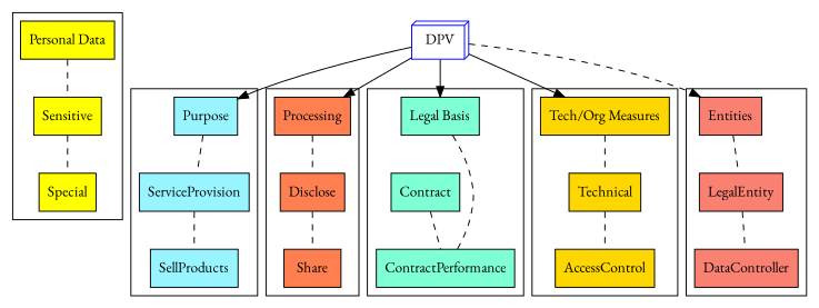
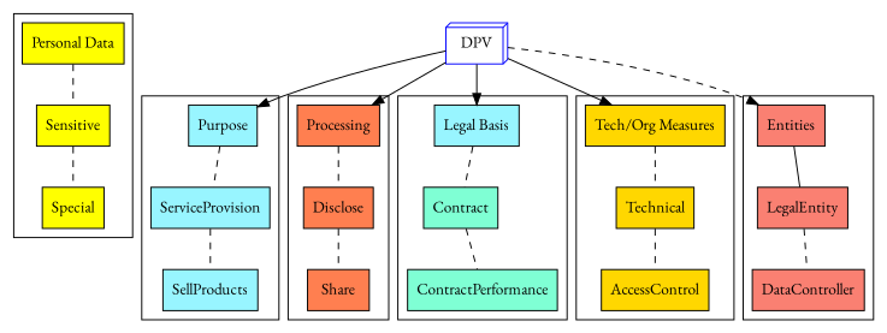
  digraph {
    fontname="EB Garamond"
    node [fillcolor=yellow fontname="EB Garamond" shape=box style=filled]
    edge [arrowhead=none fontname="EB Garamond" style=dashed]
    n1 [label="Personal Data"]
    Sensitive
    Special
    n4 [fillcolor=cadetblue1 label=Purpose]
    ServiceProvision [fillcolor=cadetblue1]
    SellProducts [fillcolor=cadetblue1]
    Processing [fillcolor=coral]
    Disclose [fillcolor=coral]
    Share [fillcolor=coral]
-   n10 [fillcolor=aquamarine label="Legal Basis"]
+   n10 [fillcolor=cadetblue1 label="Legal Basis"]
    Contract [fillcolor=aquamarine]
    ContractPerformance [fillcolor=aquamarine]
    n13 [fillcolor=gold label="Tech/Org Measures"]
    Technical [fillcolor=gold]
    AccessControl [fillcolor=gold]
    Entities [fillcolor=salmon]
    LegalEntity [fillcolor=salmon]
    DataController [fillcolor=salmon]
    DPV [color=blue shape=box3d style=empty fillcolor=""]
    subgraph cluster_1 {
      n1
      Sensitive
      Special
    }
    subgraph cluster_2 {
      n4
      ServiceProvision
      SellProducts
    }
    subgraph cluster_3 {
      Processing
      Disclose
      Share
    }
    subgraph cluster_4 {
      n10
      Contract
      ContractPerformance
    }
    subgraph cluster_5 {
      n13
      Technical
      AccessControl
    }
    subgraph cluster_6 {
      Entities
      LegalEntity
      DataController
    }
    n1 -> Sensitive
    Sensitive -> Special
    n4 -> ServiceProvision
    ServiceProvision -> SellProducts
    Processing -> Disclose
    Disclose -> Share
-   n10 -> ContractPerformance
+   n10 -> Contract
    Contract -> ContractPerformance
    n13 -> Technical
    Technical -> AccessControl
-   Entities -> LegalEntity
+   Entities -> LegalEntity [style=solid]
    LegalEntity -> DataController
    DPV -> n4 [arrowhead="" style=""]
    DPV -> Processing [arrowhead="" style=""]
    DPV -> n10 [arrowhead="" style=""]
    DPV -> n13 [arrowhead="" style=""]
    DPV -> Entities [arrowhead=""]
  }
